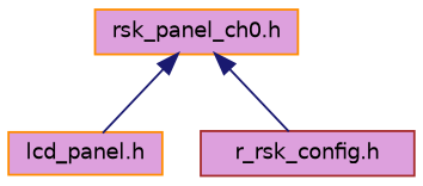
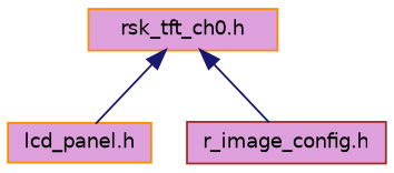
  digraph {
    node [color=darkorange fillcolor=plum fontname=Helvetica fontsize=10 shape=record style=filled]
    edge [color=midnightblue dir=back fontname=Helvetica fontsize=10 labelfontname=Helvetica labelfontsize=10 style=solid]
-   n1 [fontcolor=black height=0.2 label="rsk_panel_ch0.h" width=0.4]
+   n1 [fontcolor=black height=0.2 label="rsk_tft_ch0.h" width=0.4]
    n2 [height=0.2 label="lcd_panel.h" width=0.4]
-   n3 [color=brown height=0.2 label="r_rsk_config.h" width=0.4]
+   n3 [color=brown height=0.2 label="r_image_config.h" width=0.4]
    n1 -> n2
    n1 -> n3
  }
